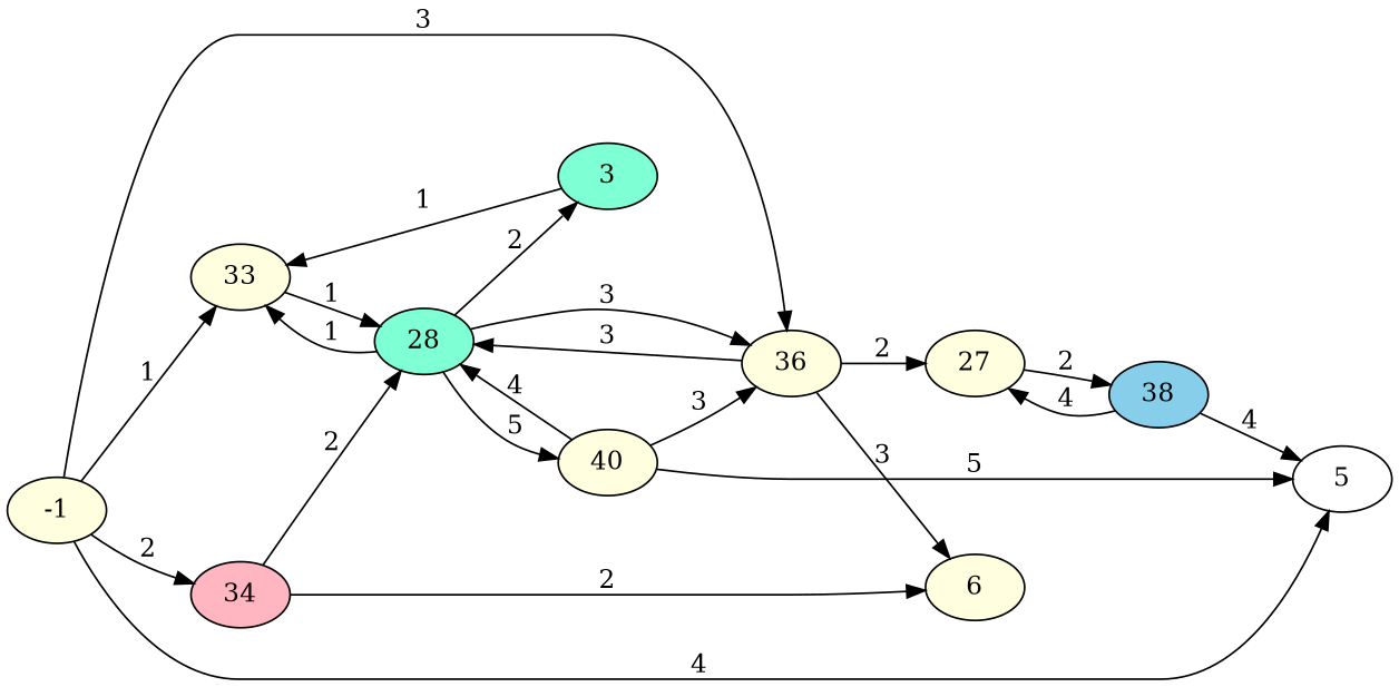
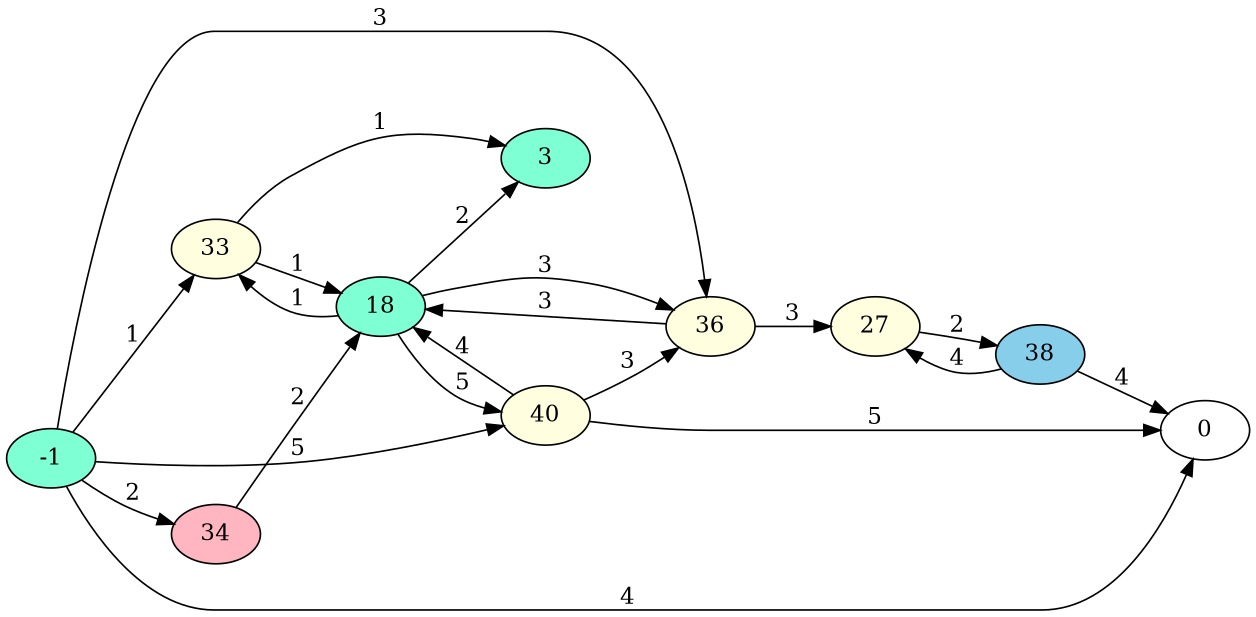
  digraph {
    rankdir=LR
    node [fillcolor=lightyellow style=filled]
    n1 [label=33]
-   -1
+   -1 [fillcolor=aquamarine]
    34 [fillcolor=lightpink]
    36
    40
-   0 [fillcolor=white label=5]
-   28 [fillcolor=aquamarine]
+   0 [fillcolor=white]
+   28 [fillcolor=aquamarine label=18]
    3 [fillcolor=aquamarine]
-   6
    27
    38 [fillcolor=skyblue]
    n1 -> 28 [label=1]
-   3 -> n1 [label=1]
+   n1 -> 3 [label=1]
    -1 -> n1 [label=1]
    -1 -> 34 [label=2]
    -1 -> 36 [label=3]
+   -1 -> 40 [label=5]
    -1 -> 0 [label=4]
    34 -> 28 [label=2]
-   34 -> 6 [label=2]
    36 -> 28 [label=3]
-   36 -> 6 [label=3]
-   36 -> 27 [label=2]
+   36 -> 27 [label=3]
    40 -> 36 [label=3]
    40 -> 0 [label=5]
    40 -> 28 [label=4]
    28 -> n1 [label=1]
    28 -> 36 [label=3]
    28 -> 40 [label=5]
    28 -> 3 [label=2]
    27 -> 38 [label=2]
    38 -> 0 [label=4]
    38 -> 27 [label=4]
  }
